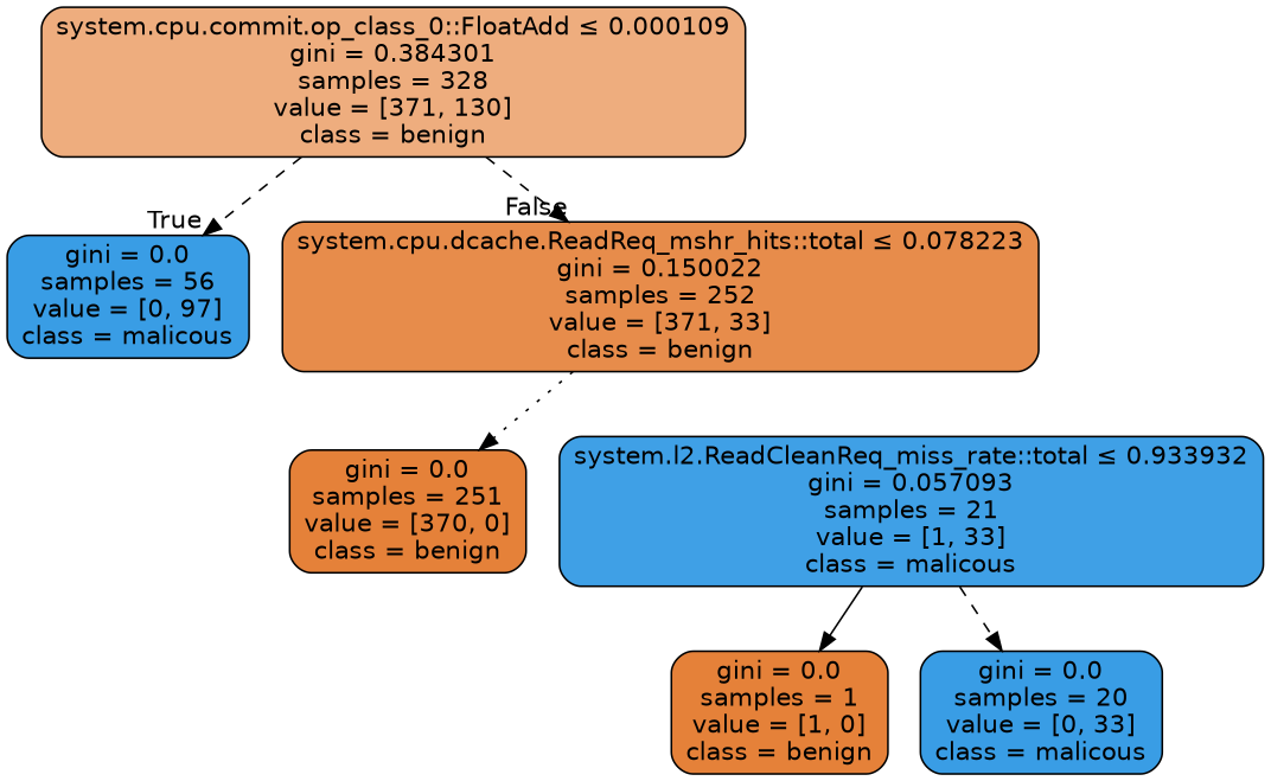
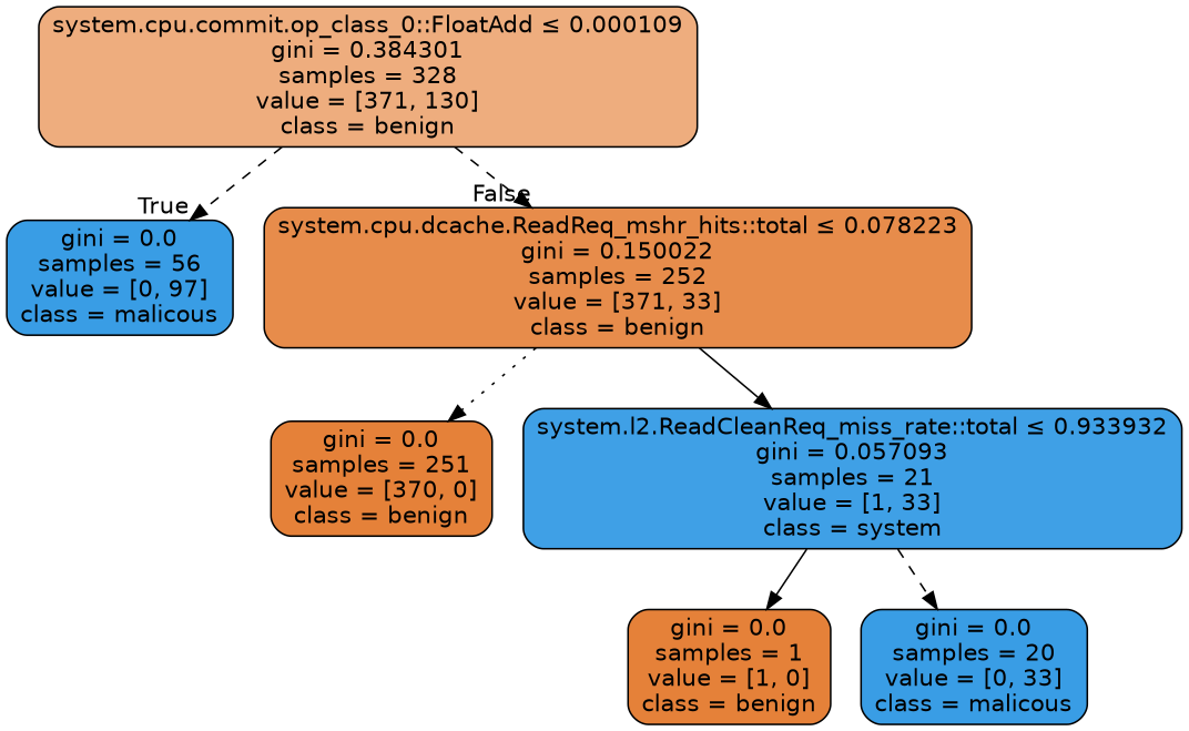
  digraph {
    node [color=black fillcolor="#399de5" fontname=helvetica shape=box style="filled, rounded"]
    edge [fontname=helvetica style=dashed]
    n1 [fillcolor="#eead7e" label=<system.cpu.commit.op_class_0::FloatAdd &le; 0.000109<br/>gini = 0.384301<br/>samples = 328<br/>value = [371, 130]<br/>class = benign>]
    n2 [label=<gini = 0.0<br/>samples = 56<br/>value = [0, 97]<br/>class = malicous>]
    n3 [fillcolor="#e78c4b" label=<system.cpu.dcache.ReadReq_mshr_hits::total &le; 0.078223<br/>gini = 0.150022<br/>samples = 252<br/>value = [371, 33]<br/>class = benign>]
    n4 [fillcolor="#e58139" label=<gini = 0.0<br/>samples = 251<br/>value = [370, 0]<br/>class = benign>]
-   n5 [fillcolor="#3fa0e6" label=<system.l2.ReadCleanReq_miss_rate::total &le; 0.933932<br/>gini = 0.057093<br/>samples = 21<br/>value = [1, 33]<br/>class = malicous>]
+   n5 [fillcolor="#3fa0e6" label=<system.l2.ReadCleanReq_miss_rate::total &le; 0.933932<br/>gini = 0.057093<br/>samples = 21<br/>value = [1, 33]<br/>class = system>]
    n6 [fillcolor="#e58139" label=<gini = 0.0<br/>samples = 1<br/>value = [1, 0]<br/>class = benign>]
    n7 [label=<gini = 0.0<br/>samples = 20<br/>value = [0, 33]<br/>class = malicous>]
    n1 -> n2 [headlabel=True labelangle=45 labeldistance=2.5]
    n1 -> n3 [headlabel=False labelangle=-45 labeldistance=2.5]
    n3 -> n4 [style=dotted]
+   n3 -> n5 [style=solid]
    n5 -> n6 [style=solid]
    n5 -> n7
  }
